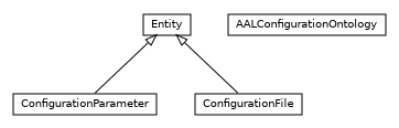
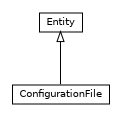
  digraph {
    nodesep=0.25
    ranksep=0.5
    node [fontcolor=black fontname=Helvetica fontsize=10.0 shape=plaintext]
    edge [arrowtail=empty dir=back fontname=Helvetica fontsize=10 headport=p labelfontname=Helvetica labelfontsize=10 tailport=p]
-   n1 [label=<<table title="org.universAAL.middleware.managers.configuration.core.owl.ConfigurationParameter" border="0" cellborder="1" cellspacing="0" cellpadding="2" port="p" href="./ConfigurationParameter.html"> 		<tr><td><table border="0" cellspacing="0" cellpadding="1"> <tr><td align="center" balign="center"> ConfigurationParameter </td></tr> 		</table></td></tr> 		</table>>]
    n2 [label=<<table title="org.universAAL.middleware.managers.configuration.core.owl.ConfigurationFile" border="0" cellborder="1" cellspacing="0" cellpadding="2" port="p" href="./ConfigurationFile.html"> 		<tr><td><table border="0" cellspacing="0" cellpadding="1"> <tr><td align="center" balign="center"> ConfigurationFile </td></tr> 		</table></td></tr> 		</table>>]
-   n3 [label=<<table title="org.universAAL.middleware.managers.configuration.core.owl.AALConfigurationOntology" border="0" cellborder="1" cellspacing="0" cellpadding="2" port="p" href="./AALConfigurationOntology.html"> 		<tr><td><table border="0" cellspacing="0" cellpadding="1"> <tr><td align="center" balign="center"> AALConfigurationOntology </td></tr> 		</table></td></tr> 		</table>>]
    n4 [label=<<table title="org.universAAL.middleware.managers.configuration.core.owl.Entity" border="0" cellborder="1" cellspacing="0" cellpadding="2" port="p" href="./Entity.html"> 		<tr><td><table border="0" cellspacing="0" cellpadding="1"> <tr><td align="center" balign="center"> Entity </td></tr> 		</table></td></tr> 		</table>>]
-   n4 -> n1
    n4 -> n2
  }
